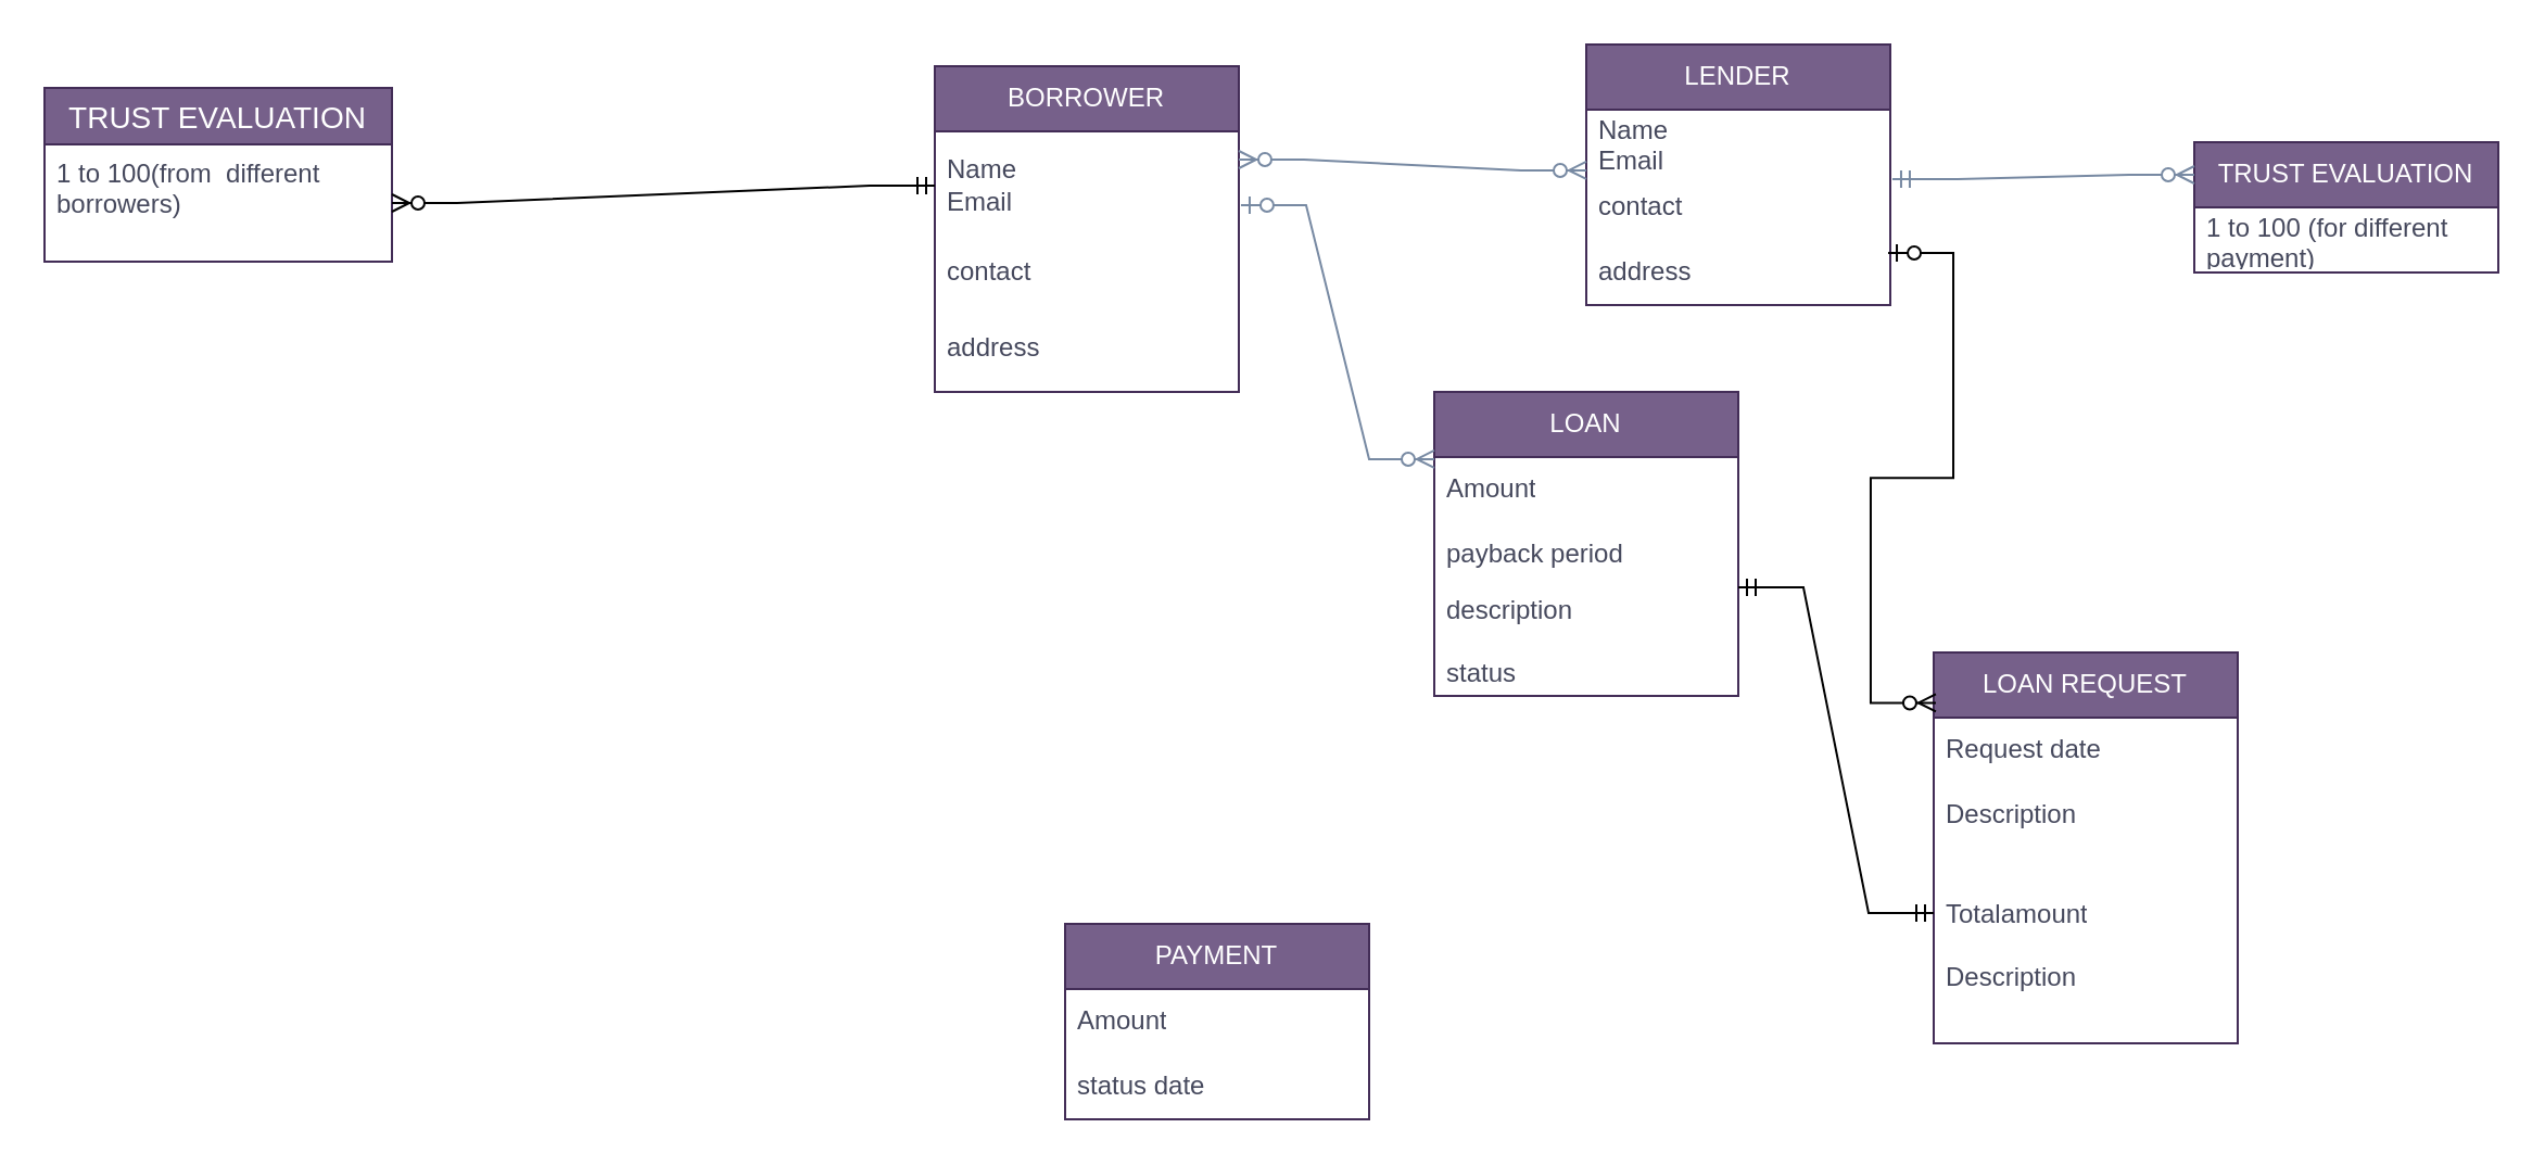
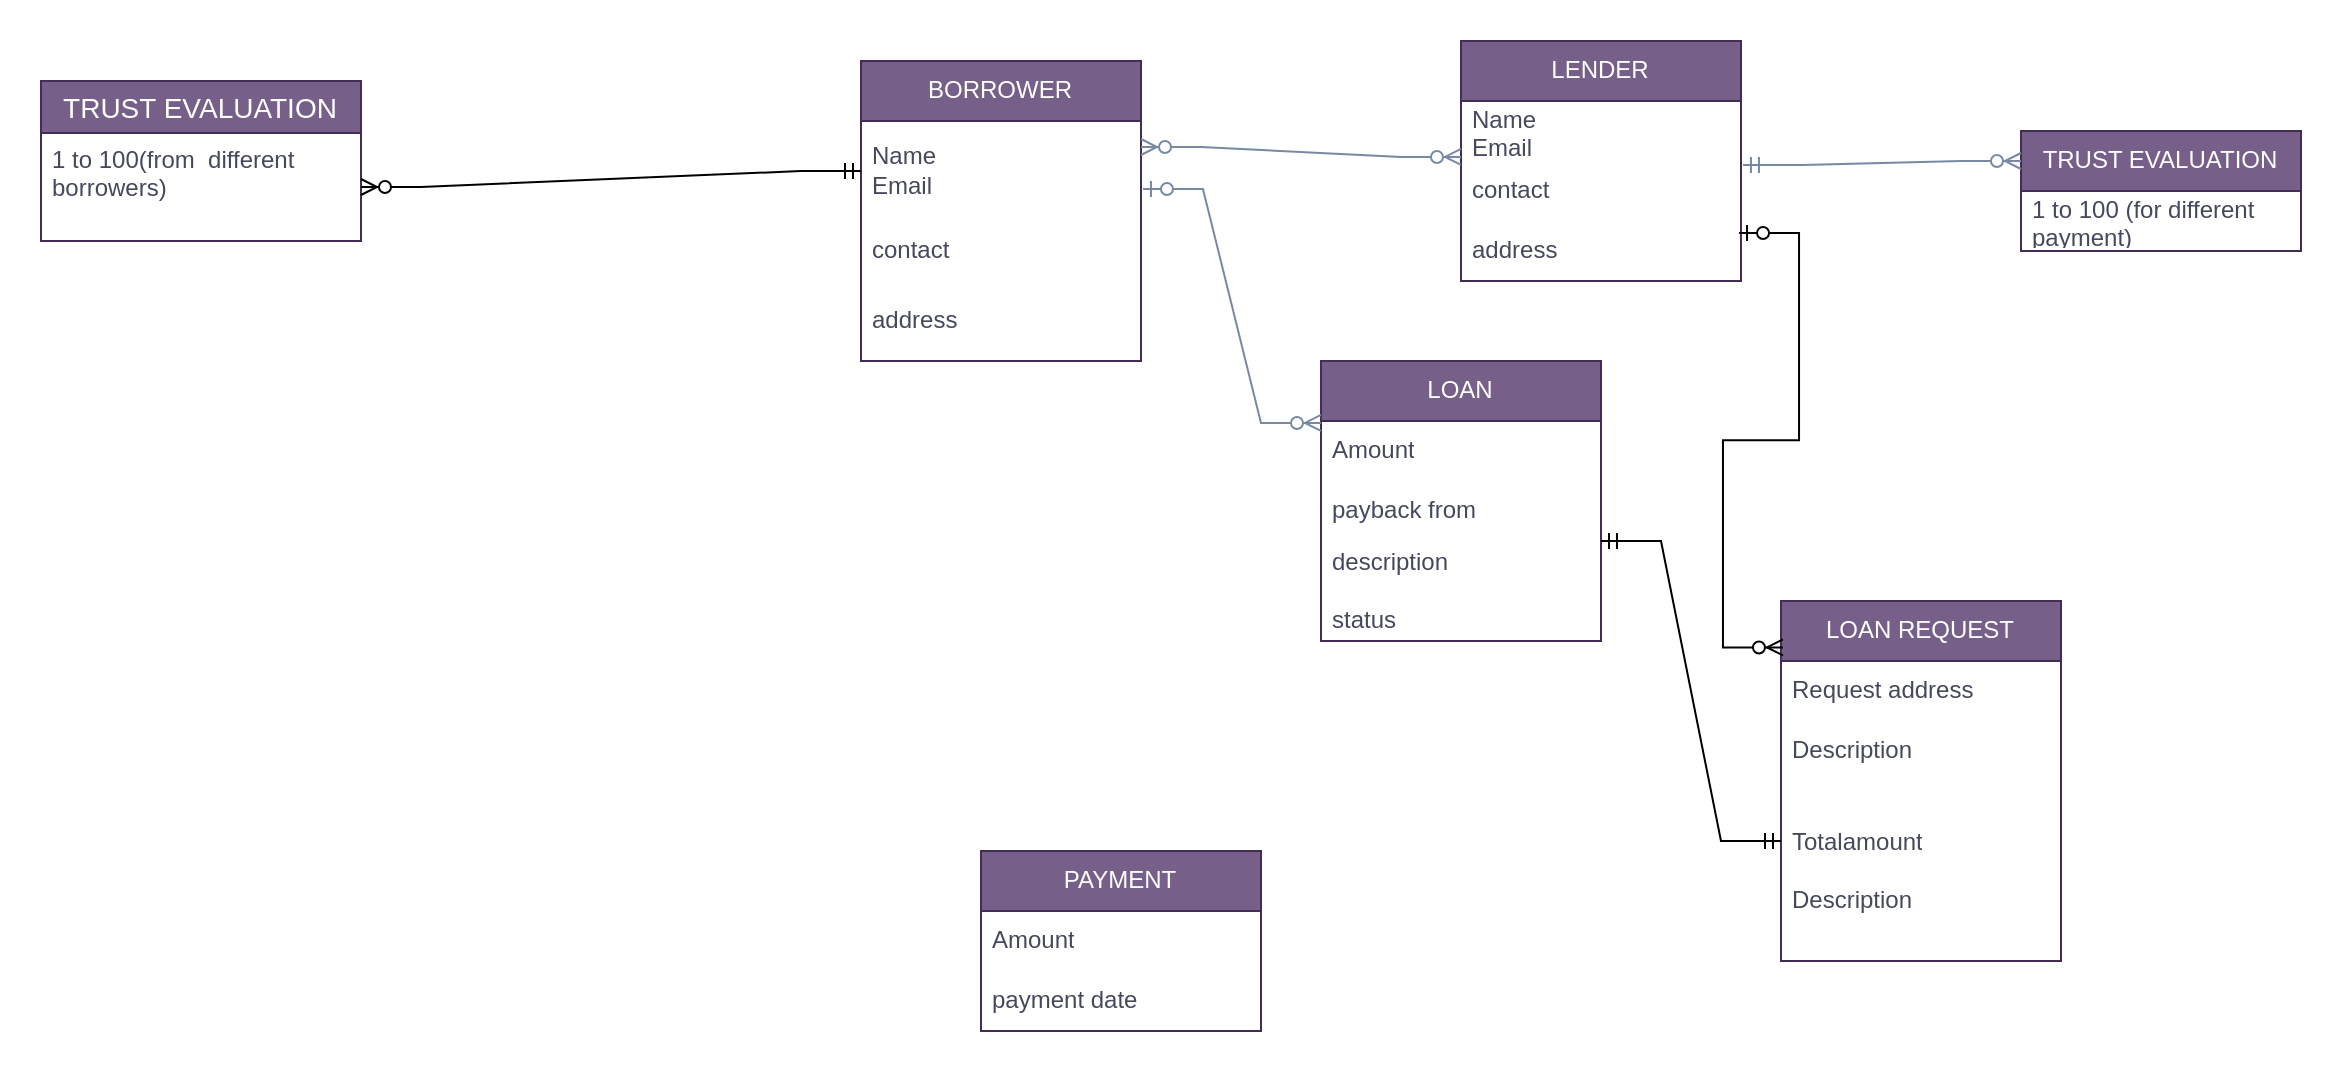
  <mxCell id="0" />
  <mxCell id="1" parent="0" />
  <mxCell id="2" value="BORROWER" style="swimlane;fontStyle=0;childLayout=stackLayout;horizontal=1;startSize=30;horizontalStack=0;resizeParent=1;resizeParentMax=0;resizeLast=0;collapsible=1;marginBottom=0;whiteSpace=wrap;html=1;labelBackgroundColor=none;fillColor=#76608a;strokeColor=#432D57;fontColor=#ffffff;" parent="1" vertex="1"><mxGeometry x="430" y="30" width="140" height="150" as="geometry" /></mxCell>
  <mxCell id="3" value="Name&lt;div&gt;Email&lt;/div&gt;" style="text;strokeColor=none;fillColor=none;align=left;verticalAlign=middle;spacingLeft=4;spacingRight=4;overflow=hidden;points=[[0,0.5],[1,0.5]];portConstraint=eastwest;rotatable=0;whiteSpace=wrap;html=1;labelBackgroundColor=none;fontColor=#46495D;" parent="2" vertex="1"><mxGeometry y="30" width="140" height="50" as="geometry" /></mxCell>
  <mxCell id="4" value="contact" style="text;strokeColor=none;fillColor=none;align=left;verticalAlign=middle;spacingLeft=4;spacingRight=4;overflow=hidden;points=[[0,0.5],[1,0.5]];portConstraint=eastwest;rotatable=0;whiteSpace=wrap;html=1;labelBackgroundColor=none;fontColor=#46495D;" parent="2" vertex="1"><mxGeometry y="80" width="140" height="30" as="geometry" /></mxCell>
  <mxCell id="5" value="address" style="text;strokeColor=none;fillColor=none;align=left;verticalAlign=middle;spacingLeft=4;spacingRight=4;overflow=hidden;points=[[0,0.5],[1,0.5]];portConstraint=eastwest;rotatable=0;whiteSpace=wrap;html=1;labelBackgroundColor=none;fontColor=#46495D;" parent="2" vertex="1"><mxGeometry y="110" width="140" height="40" as="geometry" /></mxCell>
  <mxCell id="6" value="LENDER" style="swimlane;fontStyle=0;childLayout=stackLayout;horizontal=1;startSize=30;horizontalStack=0;resizeParent=1;resizeParentMax=0;resizeLast=0;collapsible=1;marginBottom=0;whiteSpace=wrap;html=1;labelBackgroundColor=none;fillColor=#76608a;strokeColor=#432D57;fontColor=#ffffff;" parent="1" vertex="1"><mxGeometry x="730" width="140" height="120" as="geometry" y="20" /></mxCell>
  <mxCell id="7" value="Name&lt;div&gt;Email&lt;/div&gt;" style="text;strokeColor=none;fillColor=none;align=left;verticalAlign=middle;spacingLeft=4;spacingRight=4;overflow=hidden;points=[[0,0.5],[1,0.5]];portConstraint=eastwest;rotatable=0;whiteSpace=wrap;html=1;labelBackgroundColor=none;fontColor=#46495D;" parent="6" vertex="1"><mxGeometry y="30" width="140" height="30" as="geometry" /></mxCell>
  <mxCell id="8" value="contact" style="text;strokeColor=none;fillColor=none;align=left;verticalAlign=middle;spacingLeft=4;spacingRight=4;overflow=hidden;points=[[0,0.5],[1,0.5]];portConstraint=eastwest;rotatable=0;whiteSpace=wrap;html=1;labelBackgroundColor=none;fontColor=#46495D;" parent="6" vertex="1"><mxGeometry y="60" width="140" height="30" as="geometry" /></mxCell>
  <mxCell id="9" value="address" style="text;strokeColor=none;fillColor=none;align=left;verticalAlign=middle;spacingLeft=4;spacingRight=4;overflow=hidden;points=[[0,0.5],[1,0.5]];portConstraint=eastwest;rotatable=0;whiteSpace=wrap;html=1;labelBackgroundColor=none;fontColor=#46495D;" parent="6" vertex="1"><mxGeometry y="90" width="140" height="30" as="geometry" /></mxCell>
  <mxCell id="10" value="LOAN REQUEST" style="swimlane;fontStyle=0;childLayout=stackLayout;horizontal=1;startSize=30;horizontalStack=0;resizeParent=1;resizeParentMax=0;resizeLast=0;collapsible=1;marginBottom=0;whiteSpace=wrap;html=1;labelBackgroundColor=none;fillColor=#76608a;strokeColor=#432D57;fontColor=#ffffff;" parent="1" vertex="1"><mxGeometry x="890" y="300" width="140" height="180" as="geometry" /></mxCell>
- <mxCell id="11" value="Request date" style="text;strokeColor=none;fillColor=none;align=left;verticalAlign=middle;spacingLeft=4;spacingRight=4;overflow=hidden;points=[[0,0.5],[1,0.5]];portConstraint=eastwest;rotatable=0;whiteSpace=wrap;html=1;labelBackgroundColor=none;fontColor=#46495D;" parent="10" vertex="1"><mxGeometry y="30" width="140" height="30" as="geometry" /></mxCell>
+ <mxCell id="11" value="Request address" style="text;strokeColor=none;fillColor=none;align=left;verticalAlign=middle;spacingLeft=4;spacingRight=4;overflow=hidden;points=[[0,0.5],[1,0.5]];portConstraint=eastwest;rotatable=0;whiteSpace=wrap;html=1;labelBackgroundColor=none;fontColor=#46495D;" parent="10" vertex="1"><mxGeometry y="30" width="140" height="30" as="geometry" /></mxCell>
  <mxCell id="12" value="Description" style="text;strokeColor=none;fillColor=none;align=left;verticalAlign=middle;spacingLeft=4;spacingRight=4;overflow=hidden;points=[[0,0.5],[1,0.5]];portConstraint=eastwest;rotatable=0;whiteSpace=wrap;html=1;labelBackgroundColor=none;fontColor=#46495D;" parent="10" vertex="1"><mxGeometry y="60" width="140" height="30" as="geometry" /></mxCell>
  <mxCell id="13" value="Totalamount&lt;br&gt;&lt;br&gt;Description" style="text;strokeColor=none;fillColor=none;align=left;verticalAlign=middle;spacingLeft=4;spacingRight=4;overflow=hidden;points=[[0,0.5],[1,0.5]];portConstraint=eastwest;rotatable=0;whiteSpace=wrap;html=1;labelBackgroundColor=none;fontColor=#46495D;" parent="10" vertex="1"><mxGeometry y="90" width="140" height="90" as="geometry" /></mxCell>
  <mxCell id="14" value="LOAN" style="swimlane;fontStyle=0;childLayout=stackLayout;horizontal=1;startSize=30;horizontalStack=0;resizeParent=1;resizeParentMax=0;resizeLast=0;collapsible=1;marginBottom=0;whiteSpace=wrap;html=1;labelBackgroundColor=none;fillColor=#76608a;strokeColor=#432D57;fontColor=#ffffff;" parent="1" vertex="1"><mxGeometry x="660" y="180" width="140" height="140" as="geometry" /></mxCell>
  <mxCell id="15" value="Amount" style="text;strokeColor=none;fillColor=none;align=left;verticalAlign=middle;spacingLeft=4;spacingRight=4;overflow=hidden;points=[[0,0.5],[1,0.5]];portConstraint=eastwest;rotatable=0;whiteSpace=wrap;html=1;labelBackgroundColor=none;fontColor=#46495D;" parent="14" vertex="1"><mxGeometry y="30" width="140" height="30" as="geometry" /></mxCell>
- <mxCell id="16" value="payback period" style="text;strokeColor=none;fillColor=none;align=left;verticalAlign=middle;spacingLeft=4;spacingRight=4;overflow=hidden;points=[[0,0.5],[1,0.5]];portConstraint=eastwest;rotatable=0;whiteSpace=wrap;html=1;labelBackgroundColor=none;fontColor=#46495D;" parent="14" vertex="1"><mxGeometry y="60" width="140" height="30" as="geometry" /></mxCell>
+ <mxCell id="16" value="payback from" style="text;strokeColor=none;fillColor=none;align=left;verticalAlign=middle;spacingLeft=4;spacingRight=4;overflow=hidden;points=[[0,0.5],[1,0.5]];portConstraint=eastwest;rotatable=0;whiteSpace=wrap;html=1;labelBackgroundColor=none;fontColor=#46495D;" parent="14" vertex="1"><mxGeometry y="60" width="140" height="30" as="geometry" /></mxCell>
  <mxCell id="17" value="description&lt;br&gt;&lt;br&gt;status" style="text;strokeColor=none;fillColor=none;align=left;verticalAlign=middle;spacingLeft=4;spacingRight=4;overflow=hidden;points=[[0,0.5],[1,0.5]];portConstraint=eastwest;rotatable=0;whiteSpace=wrap;html=1;labelBackgroundColor=none;fontColor=#46495D;" parent="14" vertex="1"><mxGeometry y="90" width="140" height="50" as="geometry" /></mxCell>
  <mxCell id="18" value="PAYMENT" style="swimlane;fontStyle=0;childLayout=stackLayout;horizontal=1;startSize=30;horizontalStack=0;resizeParent=1;resizeParentMax=0;resizeLast=0;collapsible=1;marginBottom=0;whiteSpace=wrap;html=1;labelBackgroundColor=none;fillColor=#76608a;strokeColor=#432D57;fontColor=#ffffff;" parent="1" vertex="1"><mxGeometry x="490" y="425" width="140" height="90" as="geometry" /></mxCell>
  <mxCell id="19" value="Amount" style="text;strokeColor=none;fillColor=none;align=left;verticalAlign=middle;spacingLeft=4;spacingRight=4;overflow=hidden;points=[[0,0.5],[1,0.5]];portConstraint=eastwest;rotatable=0;whiteSpace=wrap;html=1;labelBackgroundColor=none;fontColor=#46495D;" parent="18" vertex="1"><mxGeometry y="30" width="140" height="30" as="geometry" /></mxCell>
- <mxCell id="20" value="status date" style="text;strokeColor=none;fillColor=none;align=left;verticalAlign=middle;spacingLeft=4;spacingRight=4;overflow=hidden;points=[[0,0.5],[1,0.5]];portConstraint=eastwest;rotatable=0;whiteSpace=wrap;html=1;labelBackgroundColor=none;fontColor=#46495D;" parent="18" vertex="1"><mxGeometry y="60" width="140" height="30" as="geometry" /></mxCell>
+ <mxCell id="20" value="payment date" style="text;strokeColor=none;fillColor=none;align=left;verticalAlign=middle;spacingLeft=4;spacingRight=4;overflow=hidden;points=[[0,0.5],[1,0.5]];portConstraint=eastwest;rotatable=0;whiteSpace=wrap;html=1;labelBackgroundColor=none;fontColor=#46495D;" parent="18" vertex="1"><mxGeometry y="60" width="140" height="30" as="geometry" /></mxCell>
  <mxCell id="21" value="TRUST EVALUATION" style="swimlane;fontStyle=0;childLayout=stackLayout;horizontal=1;startSize=30;horizontalStack=0;resizeParent=1;resizeParentMax=0;resizeLast=0;collapsible=1;marginBottom=0;whiteSpace=wrap;html=1;labelBackgroundColor=none;fillColor=#76608a;strokeColor=#432D57;fontColor=#ffffff;" parent="1" vertex="1"><mxGeometry x="1010" y="65" width="140" height="60" as="geometry" /></mxCell>
  <mxCell id="22" value="1 to 100 (for different payment)" style="text;strokeColor=none;fillColor=none;align=left;verticalAlign=middle;spacingLeft=4;spacingRight=4;overflow=hidden;points=[[0,0.5],[1,0.5]];portConstraint=eastwest;rotatable=0;whiteSpace=wrap;html=1;labelBackgroundColor=none;fontColor=#46495D;" parent="21" vertex="1"><mxGeometry y="30" width="140" height="30" as="geometry" /></mxCell>
  <mxCell id="23" value="" style="edgeStyle=entityRelationEdgeStyle;fontSize=12;html=1;endArrow=ERzeroToMany;startArrow=ERzeroToOne;rounded=0;strokeColor=#788AA3;fontColor=#46495D;fillColor=#B2C9AB;entryX=0;entryY=0.033;entryDx=0;entryDy=0;entryPerimeter=0;exitX=1.007;exitY=0.68;exitDx=0;exitDy=0;exitPerimeter=0;" parent="1" target="15" edge="1" source="3"><mxGeometry width="100" height="100" relative="1" as="geometry"><mxPoint x="580" y="90" as="sourcePoint" /><mxPoint x="740" y="200" as="targetPoint" /></mxGeometry></mxCell>
  <mxCell id="24" value="" style="edgeStyle=entityRelationEdgeStyle;fontSize=12;html=1;endArrow=ERzeroToMany;startArrow=ERmandOne;rounded=0;strokeColor=#788AA3;fontColor=#46495D;fillColor=#B2C9AB;exitX=1.007;exitY=0.067;exitDx=0;exitDy=0;exitPerimeter=0;entryX=0;entryY=0.25;entryDx=0;entryDy=0;" parent="1" source="8" edge="1" target="21"><mxGeometry width="100" height="100" relative="1" as="geometry"><mxPoint x="860" y="290" as="sourcePoint" /><mxPoint x="930" y="300" as="targetPoint" /></mxGeometry></mxCell>
  <mxCell id="25" value="TRUST EVALUATION" style="swimlane;fontStyle=0;childLayout=stackLayout;horizontal=1;startSize=26;horizontalStack=0;resizeParent=1;resizeParentMax=0;resizeLast=0;collapsible=1;marginBottom=0;align=center;fontSize=14;strokeColor=#432D57;fillColor=#76608a;fontColor=#ffffff;" parent="1" vertex="1"><mxGeometry x="20" y="40" width="160" height="80" as="geometry" /></mxCell>
  <mxCell id="26" value="1 to 100(from  different &#10;borrowers)&#10;&#10;&#10;" style="text;strokeColor=none;fillColor=none;spacingLeft=4;spacingRight=4;overflow=hidden;rotatable=0;points=[[0,0.5],[1,0.5]];portConstraint=eastwest;fontSize=12;fontColor=#46495D;" parent="25" vertex="1"><mxGeometry y="26" width="160" height="54" as="geometry" /></mxCell>
  <mxCell id="27" value="" style="edgeStyle=entityRelationEdgeStyle;fontSize=12;html=1;endArrow=ERzeroToMany;endFill=1;startArrow=ERzeroToMany;rounded=0;strokeColor=#788AA3;fontColor=#46495D;fillColor=#B2C9AB;exitX=1;exitY=0.26;exitDx=0;exitDy=0;exitPerimeter=0;entryX=0;entryY=0.933;entryDx=0;entryDy=0;entryPerimeter=0;" parent="1" source="3" target="7" edge="1"><mxGeometry width="100" height="100" relative="1" as="geometry"><mxPoint x="610" y="160" as="sourcePoint" /><mxPoint x="710" y="60" as="targetPoint" /></mxGeometry></mxCell>
  <mxCell id="28" value="" style="edgeStyle=entityRelationEdgeStyle;fontSize=12;html=1;endArrow=ERzeroToMany;startArrow=ERmandOne;rounded=0;exitX=0;exitY=0.5;exitDx=0;exitDy=0;" edge="1" parent="1" source="3" target="26"><mxGeometry width="100" height="100" relative="1" as="geometry"><mxPoint x="160" y="140" as="sourcePoint" /><mxPoint x="250" y="-10" as="targetPoint" /></mxGeometry></mxCell>
  <mxCell id="29" value="" style="edgeStyle=entityRelationEdgeStyle;fontSize=12;html=1;endArrow=ERzeroToMany;startArrow=ERzeroToOne;rounded=0;exitX=0.993;exitY=0.2;exitDx=0;exitDy=0;exitPerimeter=0;entryX=0.007;entryY=0.129;entryDx=0;entryDy=0;entryPerimeter=0;" edge="1" parent="1" source="9" target="10"><mxGeometry width="100" height="100" relative="1" as="geometry"><mxPoint x="920" y="280" as="sourcePoint" /><mxPoint x="1020" y="180" as="targetPoint" /><Array as="points"><mxPoint x="1080" y="240" /></Array></mxGeometry></mxCell>
  <mxCell id="30" value="" style="edgeStyle=entityRelationEdgeStyle;fontSize=12;html=1;endArrow=ERmandOne;startArrow=ERmandOne;rounded=0;entryX=0;entryY=0.333;entryDx=0;entryDy=0;entryPerimeter=0;" edge="1" parent="1" target="13"><mxGeometry width="100" height="100" relative="1" as="geometry"><mxPoint x="800" y="270" as="sourcePoint" /><mxPoint x="900" y="410" as="targetPoint" /></mxGeometry></mxCell>
